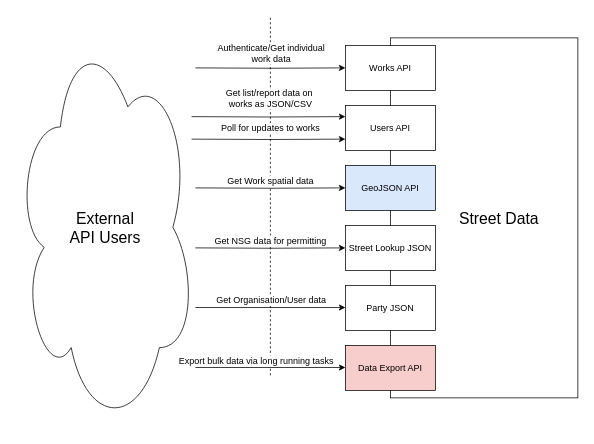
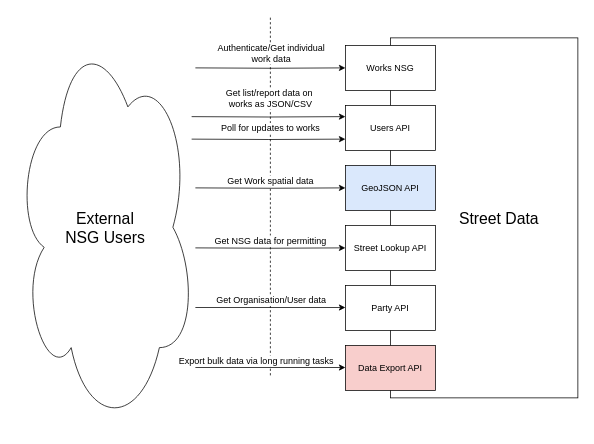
  <mxCell id="0" />
  <mxCell id="1" parent="0" />
- <mxCell id="2" value="&lt;font style=&quot;font-size: 21px&quot;&gt;External &lt;br&gt;API Users&lt;/font&gt;" style="ellipse;shape=cloud;whiteSpace=wrap;html=1;" parent="1" vertex="1"><mxGeometry x="20" y="35" width="240" height="535" as="geometry" /></mxCell>
+ <mxCell id="2" value="&lt;font style=&quot;font-size: 21px&quot;&gt;External &lt;br&gt;NSG Users&lt;/font&gt;" style="ellipse;shape=cloud;whiteSpace=wrap;html=1;" parent="1" vertex="1"><mxGeometry x="20" y="35" width="240" height="535" as="geometry" /></mxCell>
  <mxCell id="3" value="" style="endArrow=none;dashed=1;html=1;" parent="1" edge="1"><mxGeometry width="50" height="50" relative="1" as="geometry"><mxPoint x="360" y="500" as="sourcePoint" /><mxPoint x="360" y="20" as="targetPoint" /></mxGeometry></mxCell>
  <mxCell id="4" value="&lt;blockquote style=&quot;margin: 0 0 0 40px ; border: none ; padding: 0px&quot;&gt;&lt;font style=&quot;font-size: 21px&quot;&gt;Street Data&lt;/font&gt;&lt;/blockquote&gt;" style="whiteSpace=wrap;html=1;align=center;" parent="1" vertex="1"><mxGeometry x="520" y="50" width="250" height="480" as="geometry" /></mxCell>
- <mxCell id="5" value="Works API" style="rounded=0;whiteSpace=wrap;html=1;" parent="1" vertex="1"><mxGeometry x="460" y="60" width="120" height="60" as="geometry" /></mxCell>
+ <mxCell id="5" value="Works NSG" style="rounded=0;whiteSpace=wrap;html=1;" parent="1" vertex="1"><mxGeometry x="460" y="60" width="120" height="60" as="geometry" /></mxCell>
  <mxCell id="6" value="Users API" style="rounded=0;whiteSpace=wrap;html=1;" parent="1" vertex="1"><mxGeometry x="460" y="140" width="120" height="60" as="geometry" /></mxCell>
  <mxCell id="7" value="GeoJSON API" style="rounded=0;whiteSpace=wrap;html=1;fillColor=#dae8fc;" parent="1" vertex="1"><mxGeometry x="460" y="220" width="120" height="60" as="geometry" /></mxCell>
- <mxCell id="8" value="Street Lookup JSON" style="rounded=0;whiteSpace=wrap;html=1;" parent="1" vertex="1"><mxGeometry x="460" y="300" width="120" height="60" as="geometry" /></mxCell>
+ <mxCell id="8" value="Street Lookup API" style="rounded=0;whiteSpace=wrap;html=1;" parent="1" vertex="1"><mxGeometry x="460" y="300" width="120" height="60" as="geometry" /></mxCell>
  <mxCell id="9" style="edgeStyle=orthogonalEdgeStyle;rounded=0;orthogonalLoop=1;jettySize=auto;html=1;exitX=0.5;exitY=1;exitDx=0;exitDy=0;" parent="1" source="4" target="4" edge="1"><mxGeometry relative="1" as="geometry" /></mxCell>
  <mxCell id="10" style="edgeStyle=orthogonalEdgeStyle;rounded=0;orthogonalLoop=1;jettySize=auto;html=1;exitX=0.5;exitY=1;exitDx=0;exitDy=0;" parent="1" source="4" target="4" edge="1"><mxGeometry relative="1" as="geometry" /></mxCell>
  <mxCell id="11" style="edgeStyle=orthogonalEdgeStyle;rounded=0;orthogonalLoop=1;jettySize=auto;html=1;entryX=0;entryY=0.5;entryDx=0;entryDy=0;" parent="1" target="5" edge="1"><mxGeometry relative="1" as="geometry"><mxPoint x="260" y="90" as="sourcePoint" /></mxGeometry></mxCell>
  <mxCell id="12" value="Authenticate/Get individual &lt;br&gt;work data" style="text;html=1;resizable=0;points=[];align=center;verticalAlign=middle;labelBackgroundColor=#ffffff;" parent="11" vertex="1" connectable="0"><mxGeometry x="-0.37" y="1" relative="1" as="geometry"><mxPoint x="37" y="-19" as="offset" /></mxGeometry></mxCell>
  <mxCell id="13" style="edgeStyle=orthogonalEdgeStyle;rounded=0;orthogonalLoop=1;jettySize=auto;html=1;exitX=1;exitY=0.25;exitDx=0;exitDy=0;entryX=0;entryY=0.25;entryDx=0;entryDy=0;" parent="1" target="6" edge="1"><mxGeometry relative="1" as="geometry"><mxPoint x="255" y="155" as="sourcePoint" /></mxGeometry></mxCell>
  <mxCell id="14" value="Get list/report data on&amp;nbsp;&lt;br&gt;works as JSON/CSV" style="text;html=1;resizable=0;points=[];align=center;verticalAlign=middle;labelBackgroundColor=#ffffff;" parent="13" vertex="1" connectable="0"><mxGeometry x="-0.356" y="-2" relative="1" as="geometry"><mxPoint x="39" y="-27" as="offset" /></mxGeometry></mxCell>
  <mxCell id="15" style="edgeStyle=orthogonalEdgeStyle;rounded=0;orthogonalLoop=1;jettySize=auto;html=1;exitX=1;exitY=0.75;exitDx=0;exitDy=0;entryX=0;entryY=0.75;entryDx=0;entryDy=0;" parent="1" target="6" edge="1"><mxGeometry relative="1" as="geometry"><mxPoint x="255" y="185" as="sourcePoint" /></mxGeometry></mxCell>
  <mxCell id="16" value="Poll for updates to works" style="text;html=1;resizable=0;points=[];align=center;verticalAlign=middle;labelBackgroundColor=#ffffff;" parent="15" vertex="1" connectable="0"><mxGeometry x="0.22" relative="1" as="geometry"><mxPoint x="-20" y="-15" as="offset" /></mxGeometry></mxCell>
  <mxCell id="17" style="edgeStyle=orthogonalEdgeStyle;rounded=0;orthogonalLoop=1;jettySize=auto;html=1;" parent="1" target="7" edge="1"><mxGeometry relative="1" as="geometry"><mxPoint x="260" y="250" as="sourcePoint" /></mxGeometry></mxCell>
  <mxCell id="18" value="Get Work spatial data" style="text;html=1;resizable=0;points=[];align=center;verticalAlign=middle;labelBackgroundColor=#ffffff;" parent="17" vertex="1" connectable="0"><mxGeometry x="0.17" y="1" relative="1" as="geometry"><mxPoint x="-17" y="-9" as="offset" /></mxGeometry></mxCell>
  <mxCell id="19" style="edgeStyle=orthogonalEdgeStyle;rounded=0;orthogonalLoop=1;jettySize=auto;html=1;entryX=0;entryY=0.5;entryDx=0;entryDy=0;" parent="1" target="8" edge="1"><mxGeometry relative="1" as="geometry"><mxPoint x="260" y="330" as="sourcePoint" /></mxGeometry></mxCell>
  <mxCell id="20" value="Get NSG data for permitting" style="text;html=1;resizable=0;points=[];align=center;verticalAlign=middle;labelBackgroundColor=#ffffff;" parent="19" vertex="1" connectable="0"><mxGeometry x="0.18" y="-2" relative="1" as="geometry"><mxPoint x="-18" y="-12" as="offset" /></mxGeometry></mxCell>
- <mxCell id="21" value="Party JSON" style="rounded=0;whiteSpace=wrap;html=1;" vertex="1" parent="1"><mxGeometry x="460" y="380" width="120" height="60" as="geometry" /></mxCell>
+ <mxCell id="21" value="Party API" style="rounded=0;whiteSpace=wrap;html=1;" vertex="1" parent="1"><mxGeometry x="460" y="380" width="120" height="60" as="geometry" /></mxCell>
  <mxCell id="22" value="Data Export API" style="rounded=0;whiteSpace=wrap;html=1;fillColor=#f8cecc;" vertex="1" parent="1"><mxGeometry x="460" y="460" width="120" height="60" as="geometry" /></mxCell>
  <mxCell id="23" style="edgeStyle=orthogonalEdgeStyle;rounded=0;orthogonalLoop=1;jettySize=auto;html=1;entryX=0;entryY=0.5;entryDx=0;entryDy=0;" edge="1" parent="1"><mxGeometry relative="1" as="geometry"><mxPoint x="260" y="409.5" as="sourcePoint" /><mxPoint x="460" y="409.5" as="targetPoint" /></mxGeometry></mxCell>
  <mxCell id="24" value="Get Organisation/User data" style="text;html=1;resizable=0;points=[];align=center;verticalAlign=middle;labelBackgroundColor=#ffffff;" vertex="1" connectable="0" parent="23"><mxGeometry x="0.18" y="-2" relative="1" as="geometry"><mxPoint x="-18" y="-12" as="offset" /></mxGeometry></mxCell>
  <mxCell id="25" style="edgeStyle=orthogonalEdgeStyle;rounded=0;orthogonalLoop=1;jettySize=auto;html=1;entryX=0;entryY=0.5;entryDx=0;entryDy=0;" edge="1" parent="1"><mxGeometry relative="1" as="geometry"><mxPoint x="260" y="489.5" as="sourcePoint" /><mxPoint x="460" y="489.5" as="targetPoint" /></mxGeometry></mxCell>
  <mxCell id="26" value="Export bulk data via long running tasks" style="text;html=1;resizable=0;points=[];align=center;verticalAlign=middle;labelBackgroundColor=#ffffff;" vertex="1" connectable="0" parent="25"><mxGeometry x="0.18" y="-2" relative="1" as="geometry"><mxPoint x="-38" y="-11.5" as="offset" /></mxGeometry></mxCell>
